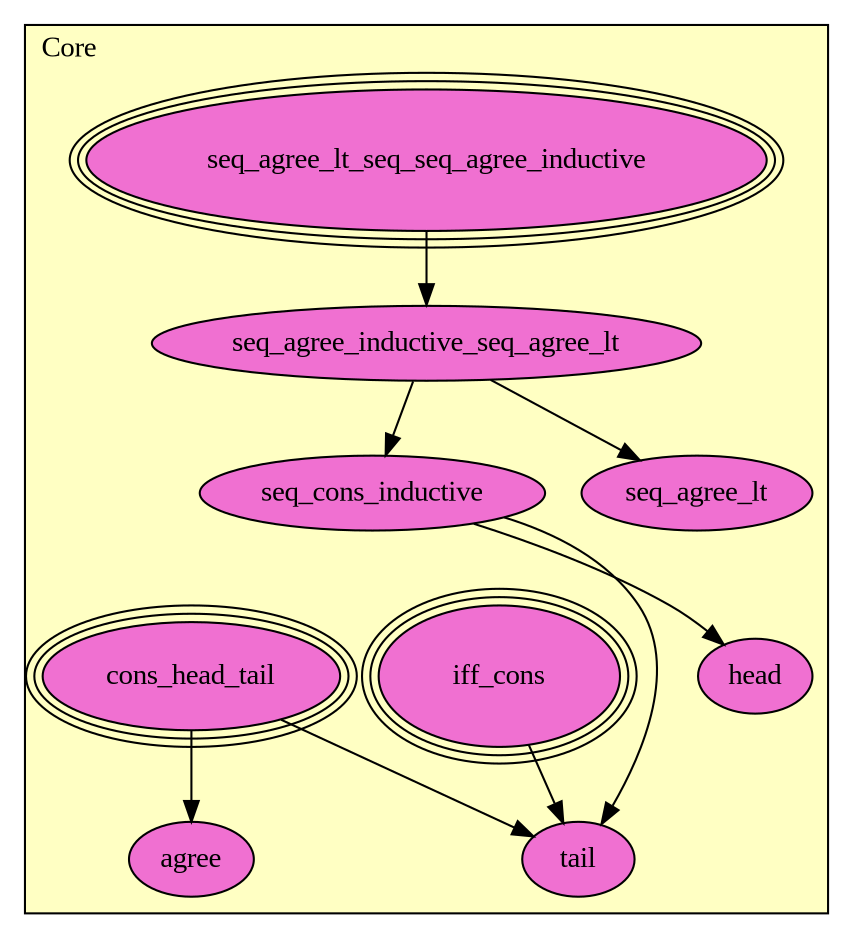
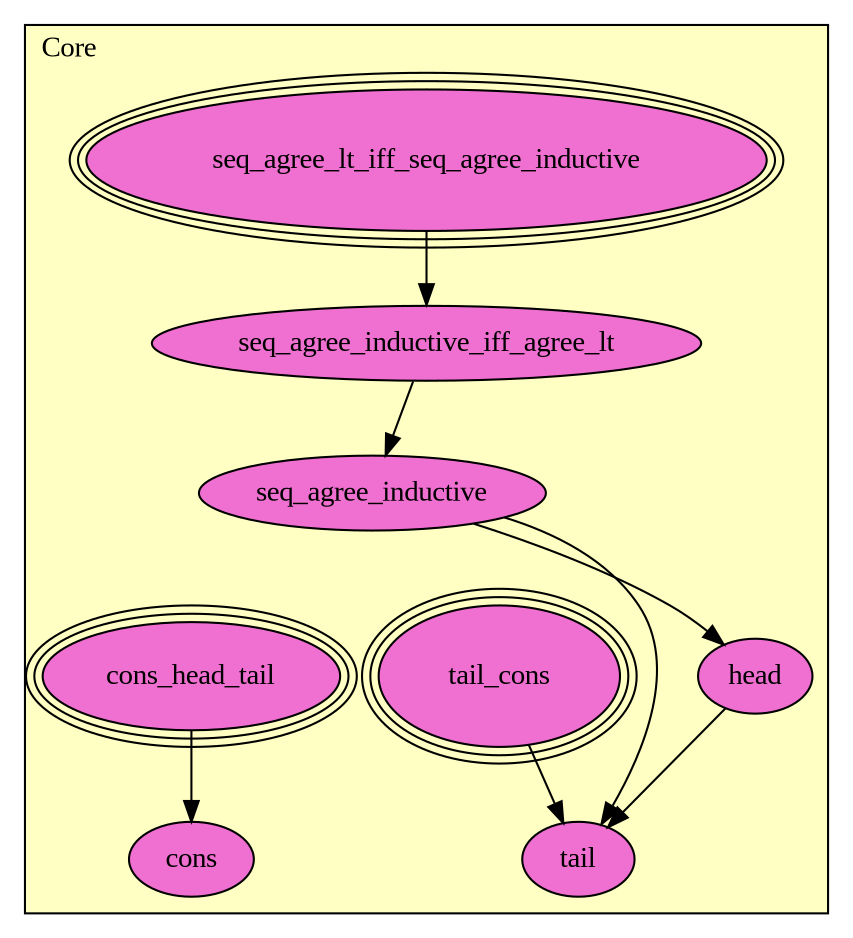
  digraph {
    fontname="Liberation Serif"
    node [fillcolor="#F070D1" fontname="Liberation Serif" style=filled]
    edge [fontname="Liberation Serif"]
-   n1 [label=seq_agree_lt_seq_seq_agree_inductive peripheries=3]
-   n2 [label=seq_agree_inductive_seq_agree_lt]
-   n3 [label=seq_cons_inductive]
-   n4 [label=seq_agree_lt]
-   n5 [label=iff_cons peripheries=3]
+   n1 [label=seq_agree_lt_iff_seq_agree_inductive peripheries=3]
+   n2 [label=seq_agree_inductive_iff_agree_lt]
+   n3 [label=seq_agree_inductive]
+   n5 [label=tail_cons peripheries=3]
    n6 [label=cons_head_tail peripheries=3]
-   n7 [label=agree]
+   n7 [label=cons]
    n8 [label=tail]
    n9 [label=head]
    subgraph cluster_1 {
      fillcolor="#FFFFC3"
      label=Core
      labeljust=l
      style=filled
      n1
      n2
      n3
-     n4
      n5
      n6
      n7
      n8
      n9
    }
    n1 -> n2
    n2 -> n3
-   n2 -> n4
    n3 -> n8
    n3 -> n9
    n5 -> n8
    n6 -> n7
-   n6 -> n8
+   n9 -> n8
  }
